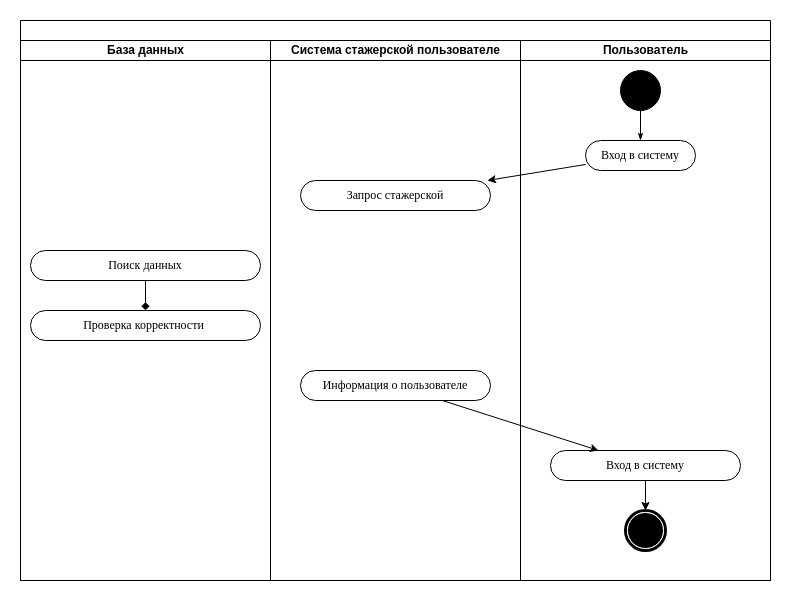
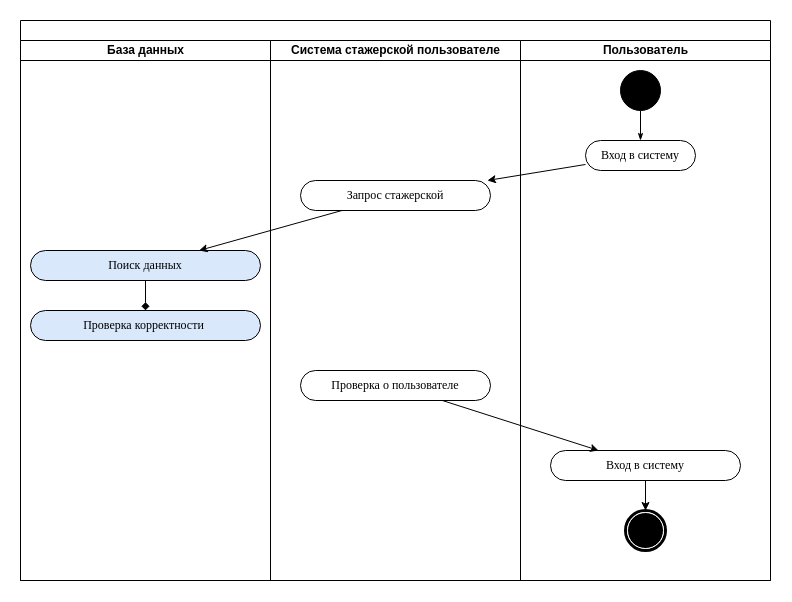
  <mxCell id="0" />
  <mxCell id="1" parent="0" />
  <mxCell id="2" value="" style="swimlane;html=1;childLayout=stackLayout;startSize=20;rounded=0;shadow=0;comic=0;labelBackgroundColor=none;strokeWidth=1;fontFamily=Verdana;fontSize=12;align=center;" parent="1" vertex="1"><mxGeometry x="20" width="750" height="560" as="geometry" y="20"><mxRectangle x="40" y="20" width="70" height="30" as="alternateBounds" /></mxGeometry></mxCell>
  <mxCell id="3" value="База данных" style="swimlane;html=1;startSize=20;" parent="2" vertex="1"><mxGeometry y="20" width="250" height="540" as="geometry"><mxRectangle y="20" width="40" height="970" as="alternateBounds" /></mxGeometry></mxCell>
  <mxCell id="4" style="edgeStyle=orthogonalEdgeStyle;rounded=0;orthogonalLoop=1;jettySize=auto;html=1;endArrow=diamond;" parent="3" source="5" target="6" edge="1"><mxGeometry relative="1" as="geometry" /></mxCell>
- <mxCell id="5" value="Поиск данных" style="rounded=1;whiteSpace=wrap;html=1;shadow=0;comic=0;labelBackgroundColor=none;strokeWidth=1;fontFamily=Verdana;fontSize=12;align=center;arcSize=50;" parent="3" vertex="1"><mxGeometry x="10" y="210" width="230" height="30" as="geometry" /></mxCell>
- <mxCell id="6" value="Проверка корректности&amp;nbsp;" style="rounded=1;whiteSpace=wrap;html=1;shadow=0;comic=0;labelBackgroundColor=none;strokeWidth=1;fontFamily=Verdana;fontSize=12;align=center;arcSize=50;" parent="3" vertex="1"><mxGeometry x="10" y="270" width="230" height="30" as="geometry" /></mxCell>
+ <mxCell id="5" value="Поиск данных" style="rounded=1;whiteSpace=wrap;html=1;shadow=0;comic=0;labelBackgroundColor=none;strokeWidth=1;fontFamily=Verdana;fontSize=12;align=center;arcSize=50;fillColor=#dae8fc;" parent="3" vertex="1"><mxGeometry x="10" y="210" width="230" height="30" as="geometry" /></mxCell>
+ <mxCell id="6" value="Проверка корректности&amp;nbsp;" style="rounded=1;whiteSpace=wrap;html=1;shadow=0;comic=0;labelBackgroundColor=none;strokeWidth=1;fontFamily=Verdana;fontSize=12;align=center;arcSize=50;fillColor=#dae8fc;" parent="3" vertex="1"><mxGeometry x="10" y="270" width="230" height="30" as="geometry" /></mxCell>
  <mxCell id="7" value="Система стажерской пользователе" style="swimlane;html=1;startSize=20;" parent="2" vertex="1"><mxGeometry x="250" y="20" width="250" height="540" as="geometry" /></mxCell>
  <mxCell id="8" value="Запрос стажерской" style="rounded=1;whiteSpace=wrap;html=1;shadow=0;comic=0;labelBackgroundColor=none;strokeWidth=1;fontFamily=Verdana;fontSize=12;align=center;arcSize=50;" parent="7" vertex="1"><mxGeometry x="30" y="140" width="190" height="30" as="geometry" /></mxCell>
- <mxCell id="9" value="Информация о пользователе" style="rounded=1;whiteSpace=wrap;html=1;shadow=0;comic=0;labelBackgroundColor=none;strokeWidth=1;fontFamily=Verdana;fontSize=12;align=center;arcSize=50;" parent="7" vertex="1"><mxGeometry x="30" y="330" width="190" height="30" as="geometry" /></mxCell>
+ <mxCell id="9" value="Проверка о пользователе" style="rounded=1;whiteSpace=wrap;html=1;shadow=0;comic=0;labelBackgroundColor=none;strokeWidth=1;fontFamily=Verdana;fontSize=12;align=center;arcSize=50;" parent="7" vertex="1"><mxGeometry x="30" y="330" width="190" height="30" as="geometry" /></mxCell>
  <mxCell id="10" value="Пользователь" style="swimlane;html=1;startSize=20;" parent="2" vertex="1"><mxGeometry x="500" y="20" width="250" height="540" as="geometry" /></mxCell>
  <mxCell id="11" style="edgeStyle=orthogonalEdgeStyle;rounded=0;html=1;labelBackgroundColor=none;startArrow=none;startFill=0;startSize=5;endArrow=classicThin;endFill=1;endSize=5;jettySize=auto;orthogonalLoop=1;strokeWidth=1;fontFamily=Verdana;fontSize=12" parent="10" source="12" target="13" edge="1"><mxGeometry relative="1" as="geometry" /></mxCell>
  <mxCell id="12" value="" style="ellipse;whiteSpace=wrap;html=1;rounded=0;shadow=0;comic=0;labelBackgroundColor=none;strokeWidth=1;fillColor=#000000;fontFamily=Verdana;fontSize=12;align=center;" parent="10" vertex="1"><mxGeometry x="100" y="30" width="40" height="40" as="geometry" /></mxCell>
  <mxCell id="13" value="Вход в систему" style="rounded=1;whiteSpace=wrap;html=1;shadow=0;comic=0;labelBackgroundColor=none;strokeWidth=1;fontFamily=Verdana;fontSize=12;align=center;arcSize=50;" parent="10" vertex="1"><mxGeometry x="65" y="100" width="110" height="30" as="geometry" /></mxCell>
  <mxCell id="14" value="" style="shape=mxgraph.bpmn.shape;html=1;verticalLabelPosition=bottom;labelBackgroundColor=#ffffff;verticalAlign=top;perimeter=ellipsePerimeter;outline=end;symbol=terminate;rounded=0;shadow=0;comic=0;strokeWidth=1;fontFamily=Verdana;fontSize=12;align=center;" parent="10" vertex="1"><mxGeometry x="105" y="470" width="40" height="40" as="geometry" /></mxCell>
  <mxCell id="15" value="Вход в систему" style="rounded=1;whiteSpace=wrap;html=1;shadow=0;comic=0;labelBackgroundColor=none;strokeWidth=1;fontFamily=Verdana;fontSize=12;align=center;arcSize=50;" parent="10" vertex="1"><mxGeometry x="30" y="410" width="190" height="30" as="geometry" /></mxCell>
  <mxCell id="16" style="edgeStyle=orthogonalEdgeStyle;rounded=0;orthogonalLoop=1;jettySize=auto;html=1;entryX=0.5;entryY=0;entryDx=0;entryDy=0;" parent="10" source="15" target="14" edge="1"><mxGeometry relative="1" as="geometry"><mxPoint x="125" y="630" as="targetPoint" /></mxGeometry></mxCell>
+ <mxCell id="17" style="rounded=0;orthogonalLoop=1;jettySize=auto;html=1;" parent="2" source="8" target="5" edge="1"><mxGeometry relative="1" as="geometry" /></mxCell>
  <mxCell id="18" style="rounded=0;orthogonalLoop=1;jettySize=auto;html=1;" parent="2" source="9" target="15" edge="1"><mxGeometry relative="1" as="geometry" /></mxCell>
  <mxCell id="19" style="rounded=0;orthogonalLoop=1;jettySize=auto;html=1;" parent="2" source="13" target="8" edge="1"><mxGeometry relative="1" as="geometry"><mxPoint x="620" y="180" as="targetPoint" /></mxGeometry></mxCell>
